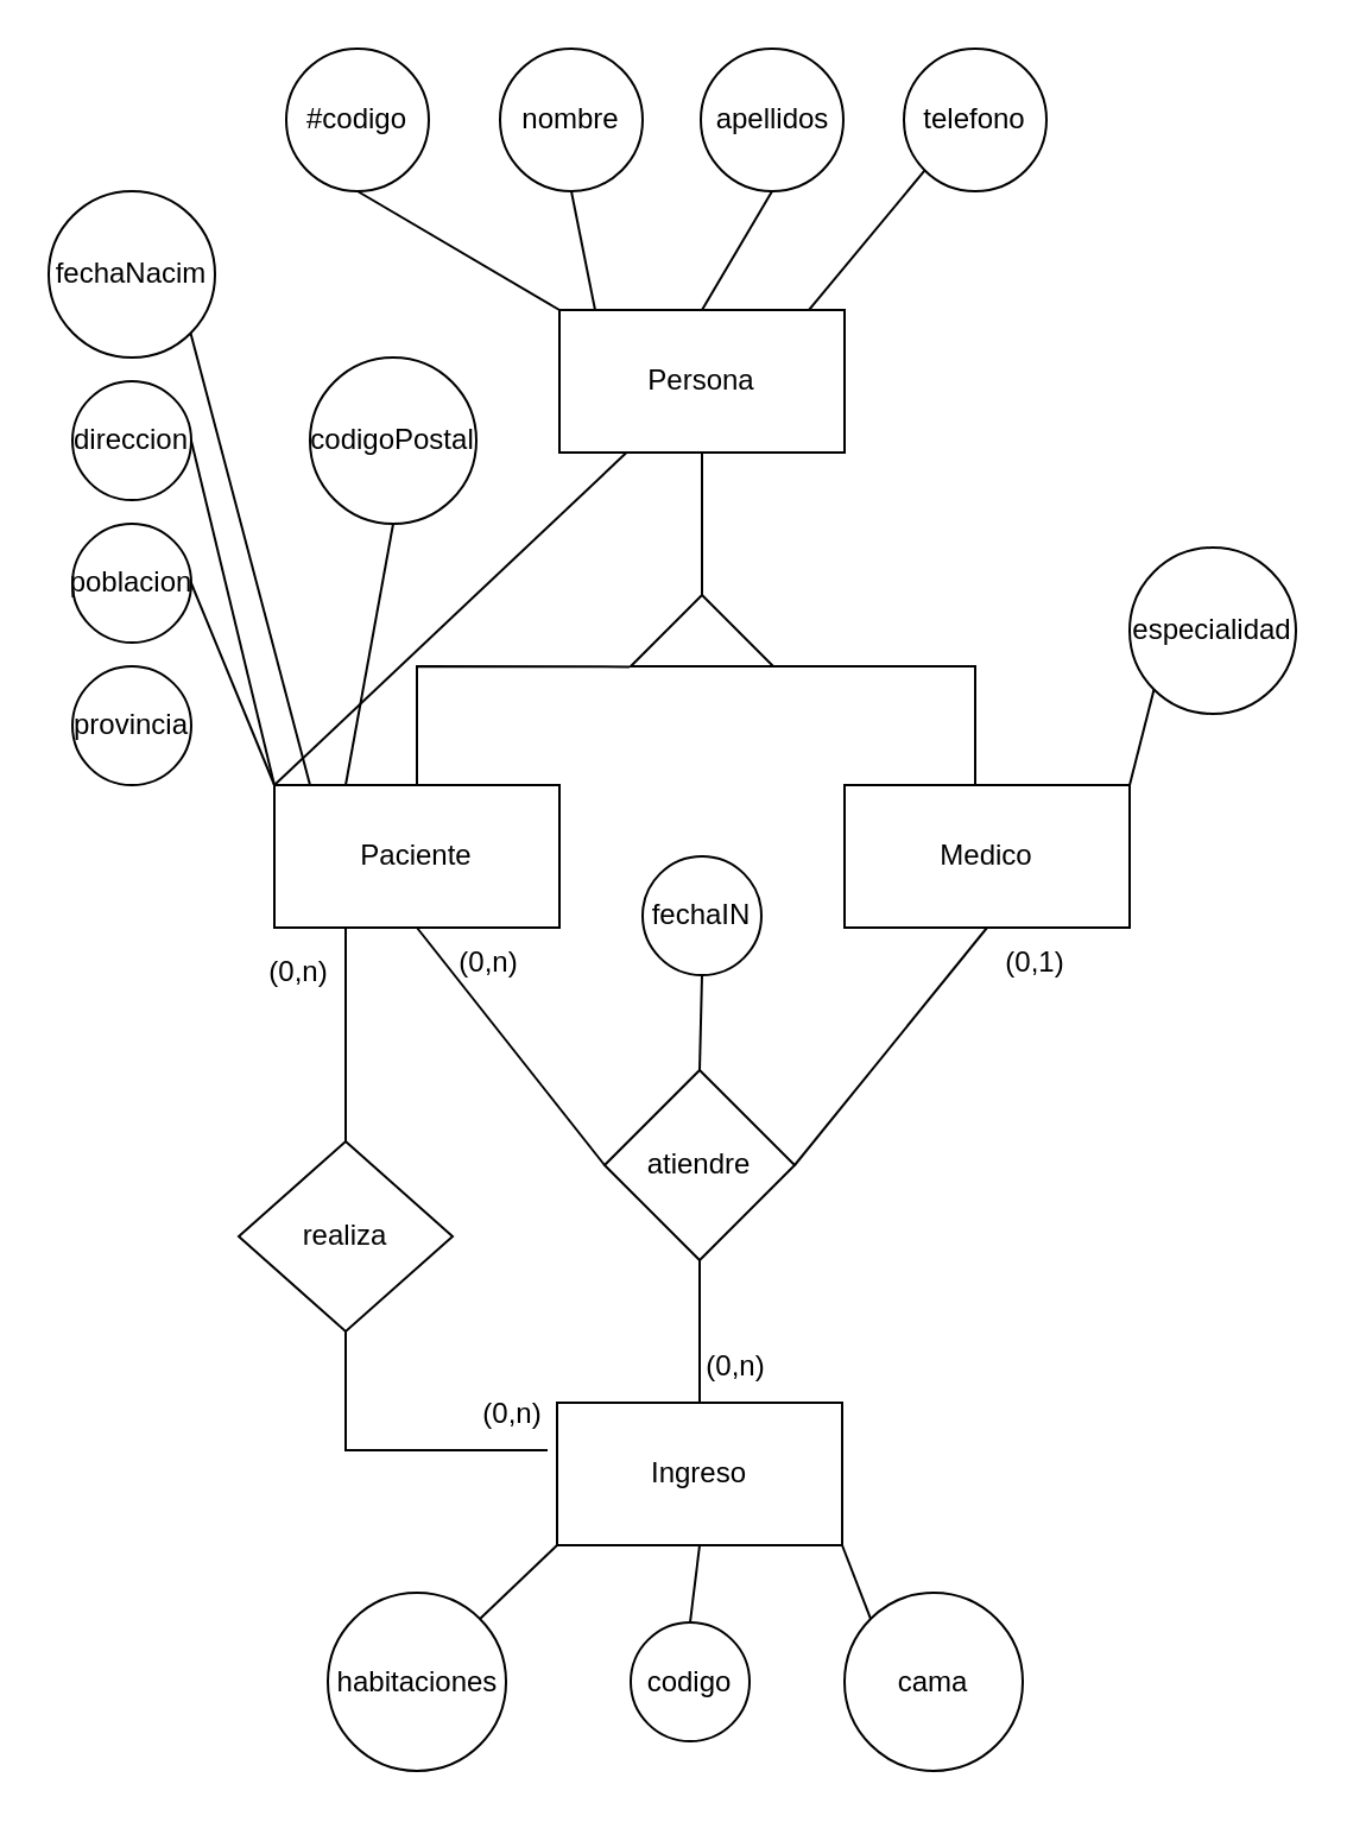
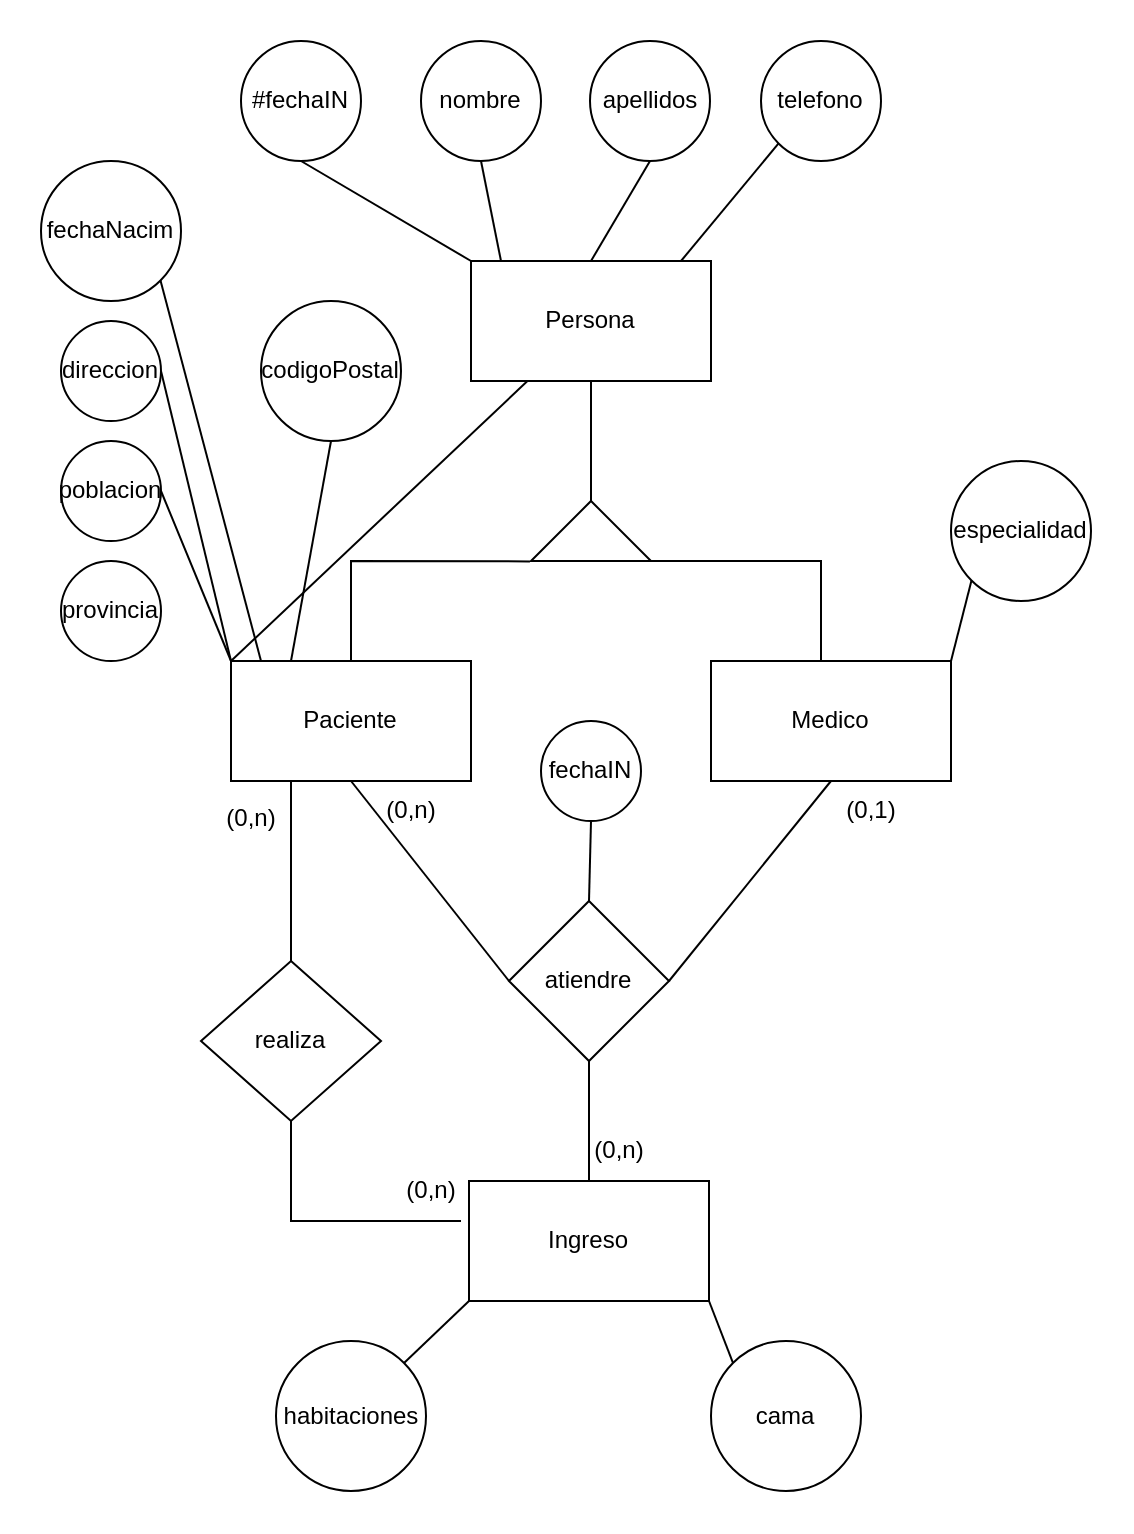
  <mxCell id="0" />
  <mxCell id="1" parent="0" />
  <mxCell id="2" value="Persona" style="rounded=0;whiteSpace=wrap;html=1;" vertex="1" parent="1"><mxGeometry x="235" y="130" width="120" height="60" as="geometry" /></mxCell>
- <mxCell id="3" value="#codigo" style="ellipse;whiteSpace=wrap;html=1;aspect=fixed;" vertex="1" parent="1"><mxGeometry x="120" y="20" width="60" height="60" as="geometry" /></mxCell>
+ <mxCell id="3" value="#fechaIN" style="ellipse;whiteSpace=wrap;html=1;aspect=fixed;" vertex="1" parent="1"><mxGeometry x="120" y="20" width="60" height="60" as="geometry" /></mxCell>
  <mxCell id="4" value="nombre" style="ellipse;whiteSpace=wrap;html=1;aspect=fixed;" vertex="1" parent="1"><mxGeometry x="210" y="20" width="60" height="60" as="geometry" /></mxCell>
  <mxCell id="5" value="apellidos" style="ellipse;whiteSpace=wrap;html=1;aspect=fixed;" vertex="1" parent="1"><mxGeometry x="294.5" y="20" width="60" height="60" as="geometry" /></mxCell>
  <mxCell id="6" value="telefono" style="ellipse;whiteSpace=wrap;html=1;aspect=fixed;" vertex="1" parent="1"><mxGeometry x="380" y="20" width="60" height="60" as="geometry" /></mxCell>
  <mxCell id="7" value="" style="endArrow=none;html=1;rounded=0;exitX=0;exitY=0;exitDx=0;exitDy=0;entryX=0.5;entryY=1;entryDx=0;entryDy=0;" edge="1" parent="1" source="2" target="3"><mxGeometry width="50" height="50" relative="1" as="geometry"><mxPoint x="430" y="160" as="sourcePoint" /><mxPoint x="480" y="110" as="targetPoint" /></mxGeometry></mxCell>
  <mxCell id="8" value="" style="endArrow=none;html=1;rounded=0;exitX=0.125;exitY=0;exitDx=0;exitDy=0;entryX=0.5;entryY=1;entryDx=0;entryDy=0;exitPerimeter=0;" edge="1" parent="1" source="2" target="4"><mxGeometry width="50" height="50" relative="1" as="geometry"><mxPoint x="265" y="120" as="sourcePoint" /><mxPoint x="180" y="70" as="targetPoint" /></mxGeometry></mxCell>
  <mxCell id="9" value="" style="endArrow=none;html=1;rounded=0;exitX=0.5;exitY=0;exitDx=0;exitDy=0;entryX=0.5;entryY=1;entryDx=0;entryDy=0;" edge="1" parent="1" source="2" target="5"><mxGeometry width="50" height="50" relative="1" as="geometry"><mxPoint x="320" y="130" as="sourcePoint" /><mxPoint x="310" y="80" as="targetPoint" /></mxGeometry></mxCell>
  <mxCell id="10" value="" style="endArrow=none;html=1;rounded=0;exitX=0.5;exitY=0;exitDx=0;exitDy=0;entryX=0;entryY=1;entryDx=0;entryDy=0;" edge="1" parent="1" target="6"><mxGeometry width="50" height="50" relative="1" as="geometry"><mxPoint x="340" y="130" as="sourcePoint" /><mxPoint x="370" y="80" as="targetPoint" /></mxGeometry></mxCell>
  <mxCell id="11" value="" style="endArrow=none;html=1;rounded=0;exitX=0.5;exitY=1;exitDx=0;exitDy=0;" edge="1" parent="1" source="2"><mxGeometry width="50" height="50" relative="1" as="geometry"><mxPoint x="360" y="150" as="sourcePoint" /><mxPoint x="295" y="250" as="targetPoint" /></mxGeometry></mxCell>
  <mxCell id="12" value="" style="triangle;whiteSpace=wrap;html=1;direction=north;" vertex="1" parent="1"><mxGeometry x="265" y="250" width="60" height="30" as="geometry" /></mxCell>
  <mxCell id="13" value="Paciente" style="rounded=0;whiteSpace=wrap;html=1;" vertex="1" parent="1"><mxGeometry x="115" y="330" width="120" height="60" as="geometry" /></mxCell>
  <mxCell id="14" value="Medico" style="rounded=0;whiteSpace=wrap;html=1;" vertex="1" parent="1"><mxGeometry x="355" y="330" width="120" height="60" as="geometry" /></mxCell>
  <mxCell id="15" value="" style="endArrow=none;html=1;rounded=0;exitX=-0.007;exitY=-0.009;exitDx=0;exitDy=0;entryX=0.5;entryY=0;entryDx=0;entryDy=0;exitPerimeter=0;" edge="1" parent="1" source="12" target="13"><mxGeometry width="50" height="50" relative="1" as="geometry"><mxPoint x="245" y="140" as="sourcePoint" /><mxPoint x="160" y="90" as="targetPoint" /><Array as="points"><mxPoint x="175" y="280" /></Array></mxGeometry></mxCell>
  <mxCell id="16" value="" style="endArrow=none;html=1;rounded=0;exitX=0;exitY=0;exitDx=0;exitDy=0;entryX=0.5;entryY=1;entryDx=0;entryDy=0;" edge="1" parent="1"><mxGeometry width="50" height="50" relative="1" as="geometry"><mxPoint x="410" y="330" as="sourcePoint" /><mxPoint x="325" y="280" as="targetPoint" /><Array as="points"><mxPoint x="410" y="280" /></Array></mxGeometry></mxCell>
  <mxCell id="17" value="especialidad" style="ellipse;whiteSpace=wrap;html=1;aspect=fixed;" vertex="1" parent="1"><mxGeometry x="475" y="230" width="70" height="70" as="geometry" /></mxCell>
  <mxCell id="18" value="" style="endArrow=none;html=1;rounded=0;exitX=1;exitY=0;exitDx=0;exitDy=0;entryX=0;entryY=1;entryDx=0;entryDy=0;" edge="1" parent="1" source="14" target="17"><mxGeometry width="50" height="50" relative="1" as="geometry"><mxPoint x="365" y="140" as="sourcePoint" /><mxPoint x="489" y="81" as="targetPoint" /></mxGeometry></mxCell>
  <mxCell id="19" value="direccion" style="ellipse;whiteSpace=wrap;html=1;aspect=fixed;" vertex="1" parent="1"><mxGeometry x="30" y="160" width="50" height="50" as="geometry" /></mxCell>
  <mxCell id="20" value="poblacion" style="ellipse;whiteSpace=wrap;html=1;aspect=fixed;" vertex="1" parent="1"><mxGeometry x="30" y="220" width="50" height="50" as="geometry" /></mxCell>
  <mxCell id="21" value="provincia" style="ellipse;whiteSpace=wrap;html=1;aspect=fixed;" vertex="1" parent="1"><mxGeometry x="30" y="280" width="50" height="50" as="geometry" /></mxCell>
  <mxCell id="22" value="codigoPostal" style="ellipse;whiteSpace=wrap;html=1;aspect=fixed;" vertex="1" parent="1"><mxGeometry x="130" y="150" width="70" height="70" as="geometry" /></mxCell>
  <mxCell id="23" value="fechaNacim" style="ellipse;whiteSpace=wrap;html=1;aspect=fixed;" vertex="1" parent="1"><mxGeometry x="20" y="80" width="70" height="70" as="geometry" /></mxCell>
  <mxCell id="24" value="" style="endArrow=none;html=1;rounded=0;exitX=0;exitY=0;exitDx=0;exitDy=0;" edge="1" parent="1" source="13" target="2"><mxGeometry width="50" height="50" relative="1" as="geometry"><mxPoint x="145" y="280" as="sourcePoint" /><mxPoint x="60" y="230" as="targetPoint" /></mxGeometry></mxCell>
  <mxCell id="25" value="" style="endArrow=none;html=1;rounded=0;exitX=0;exitY=0;exitDx=0;exitDy=0;entryX=1;entryY=0.5;entryDx=0;entryDy=0;" edge="1" parent="1" source="13" target="20"><mxGeometry width="50" height="50" relative="1" as="geometry"><mxPoint x="130" y="315.44" as="sourcePoint" /><mxPoint x="93" y="300.44" as="targetPoint" /></mxGeometry></mxCell>
  <mxCell id="26" value="" style="endArrow=none;html=1;rounded=0;exitX=0;exitY=0;exitDx=0;exitDy=0;entryX=1;entryY=0.5;entryDx=0;entryDy=0;" edge="1" parent="1" source="13" target="19"><mxGeometry width="50" height="50" relative="1" as="geometry"><mxPoint x="375" y="150" as="sourcePoint" /><mxPoint x="499" y="91" as="targetPoint" /></mxGeometry></mxCell>
  <mxCell id="27" value="" style="endArrow=none;html=1;rounded=0;entryX=1;entryY=1;entryDx=0;entryDy=0;" edge="1" parent="1" target="23"><mxGeometry width="50" height="50" relative="1" as="geometry"><mxPoint x="130" y="330" as="sourcePoint" /><mxPoint x="97" y="192" as="targetPoint" /></mxGeometry></mxCell>
  <mxCell id="28" value="" style="endArrow=none;html=1;rounded=0;exitX=0.25;exitY=0;exitDx=0;exitDy=0;entryX=0.5;entryY=1;entryDx=0;entryDy=0;" edge="1" parent="1" source="13" target="22"><mxGeometry width="50" height="50" relative="1" as="geometry"><mxPoint x="180" y="330" as="sourcePoint" /><mxPoint x="145" y="245" as="targetPoint" /></mxGeometry></mxCell>
  <mxCell id="29" value="Ingreso" style="rounded=0;whiteSpace=wrap;html=1;" vertex="1" parent="1"><mxGeometry x="234" y="590" width="120" height="60" as="geometry" /></mxCell>
  <mxCell id="30" value="" style="endArrow=none;html=1;rounded=0;exitX=0;exitY=0.5;exitDx=0;exitDy=0;entryX=0.5;entryY=1;entryDx=0;entryDy=0;" edge="1" parent="1" source="32" target="13"><mxGeometry width="50" height="50" relative="1" as="geometry"><mxPoint x="30" y="520" as="sourcePoint" /><mxPoint x="50" y="410" as="targetPoint" /></mxGeometry></mxCell>
  <mxCell id="31" value="" style="endArrow=none;html=1;rounded=0;exitX=0.5;exitY=0;exitDx=0;exitDy=0;entryX=0.5;entryY=1;entryDx=0;entryDy=0;" edge="1" parent="1" source="29" target="32"><mxGeometry width="50" height="50" relative="1" as="geometry"><mxPoint x="180" y="610" as="sourcePoint" /><mxPoint x="175" y="390" as="targetPoint" /></mxGeometry></mxCell>
  <mxCell id="32" value="atiendre" style="rhombus;whiteSpace=wrap;html=1;" vertex="1" parent="1"><mxGeometry x="254" y="450" width="80" height="80" as="geometry" /></mxCell>
  <mxCell id="33" value="" style="endArrow=none;html=1;rounded=0;exitX=1;exitY=0.5;exitDx=0;exitDy=0;entryX=0.5;entryY=1;entryDx=0;entryDy=0;" edge="1" parent="1" source="32" target="14"><mxGeometry width="50" height="50" relative="1" as="geometry"><mxPoint x="275" y="500" as="sourcePoint" /><mxPoint x="185" y="400" as="targetPoint" /></mxGeometry></mxCell>
  <mxCell id="34" value="fechaIN" style="ellipse;whiteSpace=wrap;html=1;aspect=fixed;" vertex="1" parent="1"><mxGeometry x="270" y="360" width="50" height="50" as="geometry" /></mxCell>
  <mxCell id="35" value="" style="endArrow=none;html=1;rounded=0;exitX=0.5;exitY=0;exitDx=0;exitDy=0;entryX=0.5;entryY=1;entryDx=0;entryDy=0;" edge="1" parent="1" source="32" target="34"><mxGeometry width="50" height="50" relative="1" as="geometry"><mxPoint x="355" y="500" as="sourcePoint" /><mxPoint x="425" y="400" as="targetPoint" /></mxGeometry></mxCell>
  <mxCell id="36" value="habitaciones" style="ellipse;whiteSpace=wrap;html=1;aspect=fixed;" vertex="1" parent="1"><mxGeometry x="137.5" y="670" width="75" height="75" as="geometry" /></mxCell>
- <mxCell id="37" value="codigo" style="ellipse;whiteSpace=wrap;html=1;aspect=fixed;" vertex="1" parent="1"><mxGeometry x="265" y="682.5" width="50" height="50" as="geometry" /></mxCell>
  <mxCell id="38" value="cama" style="ellipse;whiteSpace=wrap;html=1;aspect=fixed;" vertex="1" parent="1"><mxGeometry x="355" y="670" width="75" height="75" as="geometry" /></mxCell>
  <mxCell id="39" value="" style="endArrow=none;html=1;rounded=0;exitX=1;exitY=0;exitDx=0;exitDy=0;entryX=0;entryY=1;entryDx=0;entryDy=0;" edge="1" parent="1" source="36" target="29"><mxGeometry width="50" height="50" relative="1" as="geometry"><mxPoint x="180" y="600" as="sourcePoint" /><mxPoint x="101" y="500" as="targetPoint" /></mxGeometry></mxCell>
- <mxCell id="40" value="" style="endArrow=none;html=1;rounded=0;exitX=0.5;exitY=0;exitDx=0;exitDy=0;entryX=0.5;entryY=1;entryDx=0;entryDy=0;" edge="1" parent="1" source="37" target="29"><mxGeometry width="50" height="50" relative="1" as="geometry"><mxPoint x="254" y="682.5" as="sourcePoint" /><mxPoint x="286" y="651.5" as="targetPoint" /></mxGeometry></mxCell>
  <mxCell id="41" value="" style="endArrow=none;html=1;rounded=0;exitX=0;exitY=0;exitDx=0;exitDy=0;entryX=1;entryY=1;entryDx=0;entryDy=0;" edge="1" parent="1" source="38" target="29"><mxGeometry width="50" height="50" relative="1" as="geometry"><mxPoint x="330" y="693" as="sourcePoint" /><mxPoint x="334" y="660" as="targetPoint" /></mxGeometry></mxCell>
  <mxCell id="42" value="realiza" style="rhombus;whiteSpace=wrap;html=1;" vertex="1" parent="1"><mxGeometry x="100" y="480" width="90" height="80" as="geometry" /></mxCell>
  <mxCell id="43" value="" style="endArrow=none;html=1;rounded=0;exitX=0.5;exitY=0;exitDx=0;exitDy=0;entryX=0.25;entryY=1;entryDx=0;entryDy=0;" edge="1" parent="1" source="42" target="13"><mxGeometry width="50" height="50" relative="1" as="geometry"><mxPoint x="36.92" y="439.38" as="sourcePoint" /><mxPoint x="-0.08" y="424.38" as="targetPoint" /></mxGeometry></mxCell>
  <mxCell id="44" value="" style="endArrow=none;html=1;rounded=0;entryX=0.5;entryY=1;entryDx=0;entryDy=0;" edge="1" parent="1" target="42"><mxGeometry width="50" height="50" relative="1" as="geometry"><mxPoint x="230" y="610" as="sourcePoint" /><mxPoint x="125" y="400" as="targetPoint" /><Array as="points"><mxPoint x="145" y="610" /></Array></mxGeometry></mxCell>
  <mxCell id="45" value="(0,n)" style="text;html=1;align=center;verticalAlign=middle;resizable=0;points=[];autosize=1;strokeColor=none;fillColor=none;" vertex="1" parent="1"><mxGeometry x="284" y="560" width="50" height="30" as="geometry" /></mxCell>
  <mxCell id="46" value="(0,1)" style="text;html=1;align=center;verticalAlign=middle;resizable=0;points=[];autosize=1;strokeColor=none;fillColor=none;" vertex="1" parent="1"><mxGeometry x="410" y="390" width="50" height="30" as="geometry" /></mxCell>
  <mxCell id="47" value="(0,n)" style="text;html=1;align=center;verticalAlign=middle;resizable=0;points=[];autosize=1;strokeColor=none;fillColor=none;" vertex="1" parent="1"><mxGeometry x="100" y="394" width="50" height="30" as="geometry" /></mxCell>
  <mxCell id="48" value="(0,n)" style="text;html=1;align=center;verticalAlign=middle;resizable=0;points=[];autosize=1;strokeColor=none;fillColor=none;" vertex="1" parent="1"><mxGeometry x="190" y="580" width="50" height="30" as="geometry" /></mxCell>
  <mxCell id="49" value="(0,n)" style="text;html=1;align=center;verticalAlign=middle;resizable=0;points=[];autosize=1;strokeColor=none;fillColor=none;" vertex="1" parent="1"><mxGeometry x="180" y="390" width="50" height="30" as="geometry" /></mxCell>
